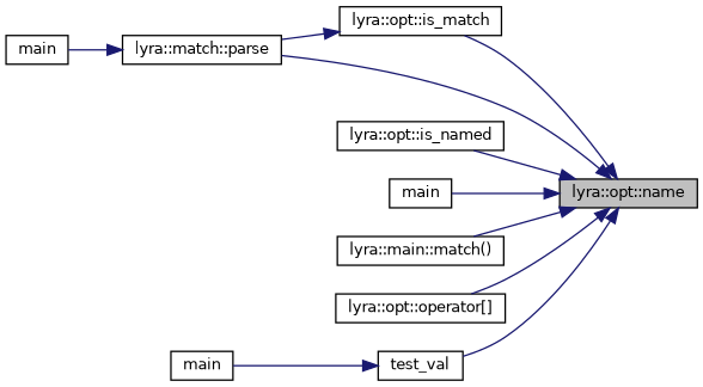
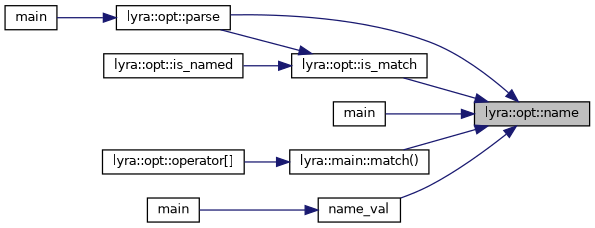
  digraph {
    rankdir=RL
    node [color=black fillcolor=white fontname=Helvetica fontsize=10 shape=record style=filled]
    edge [color=midnightblue dir=back fontname=Helvetica fontsize=10 labelfontname=Helvetica labelfontsize=10 style=solid]
    n1 [fillcolor=grey75 fontcolor=black height=0.2 label="lyra::opt::name" width=0.4]
    n2 [height=0.2 label="lyra::opt::is_match" width=0.4]
-   n3 [height=0.2 label="lyra::match::parse" width=0.4]
+   n3 [height=0.2 label="lyra::opt::parse" width=0.4]
    n4 [height=0.2 label="lyra::opt::is_named" width=0.4]
    n5 [height=0.2 label=main width=0.4]
    n6 [height=0.2 label="lyra::main::match()" width=0.4]
    n7 [height=0.2 label="lyra::opt::operator[]" width=0.4]
-   n8 [height=0.2 label=test_val width=0.4]
+   n8 [height=0.2 label=name_val width=0.4]
    n9 [height=0.2 label=main width=0.4]
    n10 [height=0.2 label=main width=0.4]
    n1 -> n2
    n1 -> n3
-   n1 -> n4
+   n2 -> n4
    n1 -> n5
    n1 -> n6
-   n1 -> n7
+   n6 -> n7
    n1 -> n8
    n2 -> n3
    n3 -> n9
    n8 -> n10
  }
